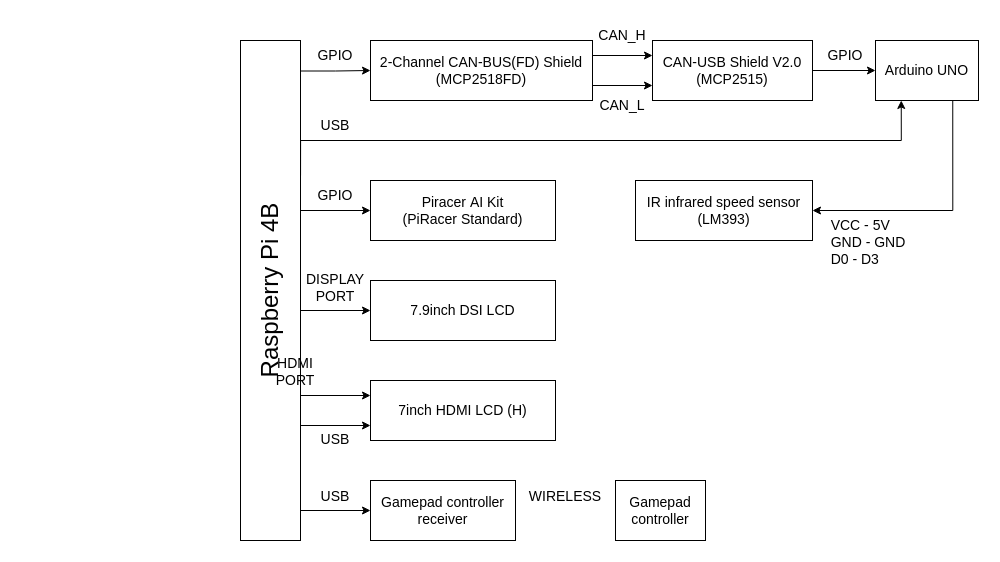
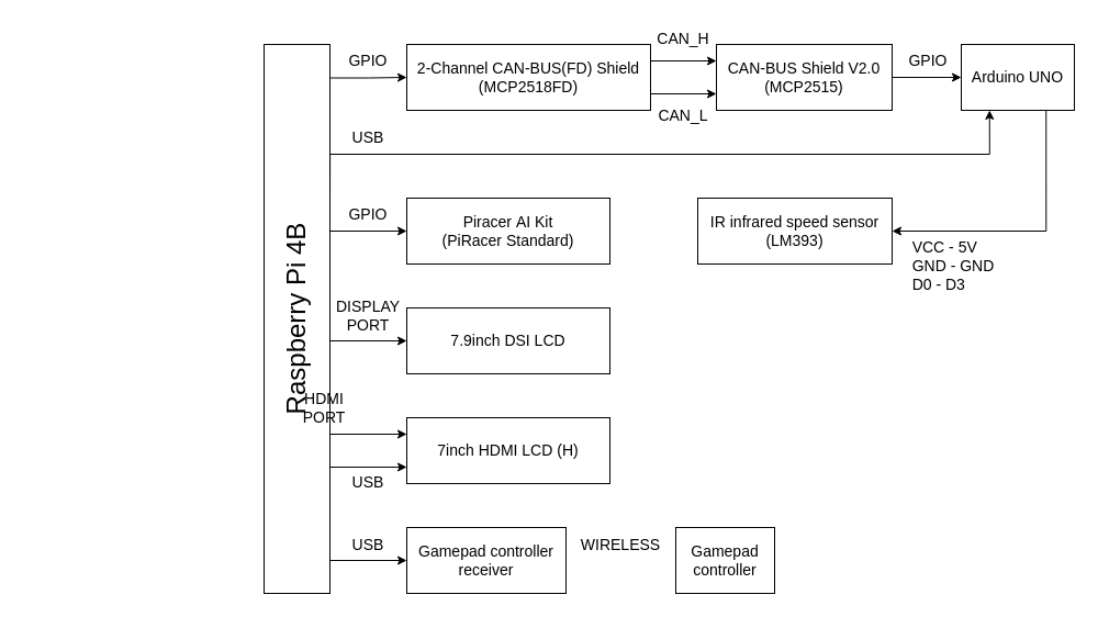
  <mxCell id="0" />
  <mxCell id="1" parent="0" />
  <mxCell id="2" style="edgeStyle=orthogonalEdgeStyle;rounded=0;orthogonalLoop=1;jettySize=auto;html=1;exitX=1;exitY=0.25;exitDx=0;exitDy=0;entryX=0;entryY=0.25;entryDx=0;entryDy=0;" parent="1" source="4" target="15" edge="1"><mxGeometry relative="1" as="geometry" /></mxCell>
  <mxCell id="3" style="edgeStyle=orthogonalEdgeStyle;rounded=0;orthogonalLoop=1;jettySize=auto;html=1;exitX=1;exitY=0.75;exitDx=0;exitDy=0;entryX=0;entryY=0.75;entryDx=0;entryDy=0;" parent="1" source="4" target="15" edge="1"><mxGeometry relative="1" as="geometry" /></mxCell>
  <mxCell id="4" value="&lt;font style=&quot;font-size: 14px;&quot;&gt;2-Channel CAN-BUS(FD) Shield&lt;br&gt;(MCP2518FD)&lt;/font&gt;" style="rounded=0;whiteSpace=wrap;html=1;" parent="1" vertex="1"><mxGeometry x="370" y="40" width="222" height="60" as="geometry" /></mxCell>
  <mxCell id="5" style="edgeStyle=orthogonalEdgeStyle;rounded=0;orthogonalLoop=1;jettySize=auto;html=1;entryX=0;entryY=0.5;entryDx=0;entryDy=0;exitX=0.939;exitY=0.992;exitDx=0;exitDy=0;exitPerimeter=0;" parent="1" source="12" target="4" edge="1"><mxGeometry relative="1" as="geometry"><mxPoint x="420" y="70" as="targetPoint" /><mxPoint x="280" y="70" as="sourcePoint" /><Array as="points" /></mxGeometry></mxCell>
  <mxCell id="6" style="edgeStyle=orthogonalEdgeStyle;rounded=0;orthogonalLoop=1;jettySize=auto;html=1;exitX=0.73;exitY=1.001;exitDx=0;exitDy=0;entryX=0.25;entryY=1;entryDx=0;entryDy=0;exitPerimeter=0;" parent="1" source="12" target="19" edge="1"><mxGeometry relative="1" as="geometry"><mxPoint x="300" y="132.5" as="sourcePoint" /><mxPoint x="955" y="120" as="targetPoint" /><Array as="points"><mxPoint x="901" y="140" /></Array></mxGeometry></mxCell>
  <mxCell id="7" style="edgeStyle=orthogonalEdgeStyle;rounded=0;orthogonalLoop=1;jettySize=auto;html=1;entryX=0;entryY=0.5;entryDx=0;entryDy=0;" parent="1" target="24" edge="1"><mxGeometry relative="1" as="geometry"><mxPoint x="305" y="210" as="sourcePoint" /><Array as="points"><mxPoint x="300" y="210" /></Array></mxGeometry></mxCell>
  <mxCell id="8" style="edgeStyle=orthogonalEdgeStyle;rounded=0;orthogonalLoop=1;jettySize=auto;html=1;exitX=0.46;exitY=1.004;exitDx=0;exitDy=0;exitPerimeter=0;entryX=0;entryY=0.5;entryDx=0;entryDy=0;" parent="1" source="12" target="26" edge="1"><mxGeometry relative="1" as="geometry"><mxPoint x="295.24" y="310.01" as="sourcePoint" /><mxPoint x="325" y="320" as="targetPoint" /><Array as="points" /></mxGeometry></mxCell>
  <mxCell id="9" style="edgeStyle=orthogonalEdgeStyle;rounded=0;orthogonalLoop=1;jettySize=auto;html=1;exitX=0.29;exitY=1;exitDx=0;exitDy=0;entryX=0;entryY=0.25;entryDx=0;entryDy=0;exitPerimeter=0;" parent="1" source="12" target="28" edge="1"><mxGeometry relative="1" as="geometry" /></mxCell>
  <mxCell id="10" style="edgeStyle=orthogonalEdgeStyle;rounded=0;orthogonalLoop=1;jettySize=auto;html=1;exitX=0.23;exitY=1;exitDx=0;exitDy=0;entryX=0;entryY=0.75;entryDx=0;entryDy=0;exitPerimeter=0;" parent="1" source="12" target="28" edge="1"><mxGeometry relative="1" as="geometry" /></mxCell>
  <mxCell id="11" style="edgeStyle=orthogonalEdgeStyle;rounded=0;orthogonalLoop=1;jettySize=auto;html=1;entryX=0;entryY=0.5;entryDx=0;entryDy=0;exitX=0.06;exitY=0.995;exitDx=0;exitDy=0;exitPerimeter=0;" parent="1" source="12" target="31" edge="1"><mxGeometry relative="1" as="geometry"><mxPoint x="301" y="510" as="sourcePoint" /><Array as="points" /></mxGeometry></mxCell>
  <mxCell id="12" value="&lt;font style=&quot;font-size: 24px;&quot;&gt;Raspberry Pi 4B&lt;/font&gt;" style="rounded=0;whiteSpace=wrap;html=1;rotation=-90;" parent="1" vertex="1"><mxGeometry x="20" y="260" width="500" height="60" as="geometry" /></mxCell>
  <mxCell id="13" value="&lt;font style=&quot;font-size: 14px;&quot;&gt;GPIO&lt;/font&gt;" style="text;html=1;strokeColor=none;fillColor=none;align=center;verticalAlign=middle;whiteSpace=wrap;rounded=0;" parent="1" vertex="1"><mxGeometry x="305" y="40" width="60" height="30" as="geometry" /></mxCell>
  <mxCell id="14" style="edgeStyle=orthogonalEdgeStyle;rounded=0;orthogonalLoop=1;jettySize=auto;html=1;exitX=1;exitY=0.5;exitDx=0;exitDy=0;entryX=0;entryY=0.5;entryDx=0;entryDy=0;" parent="1" source="15" target="19" edge="1"><mxGeometry relative="1" as="geometry" /></mxCell>
- <mxCell id="15" value="&lt;font style=&quot;font-size: 14px;&quot;&gt;CAN-USB Shield V2.0&lt;br&gt;(MCP2515)&lt;/font&gt;" style="rounded=0;whiteSpace=wrap;html=1;" parent="1" vertex="1"><mxGeometry x="652" y="40" width="160" height="60" as="geometry" /></mxCell>
+ <mxCell id="15" value="&lt;font style=&quot;font-size: 14px;&quot;&gt;CAN-BUS Shield V2.0&lt;br&gt;(MCP2515)&lt;/font&gt;" style="rounded=0;whiteSpace=wrap;html=1;" parent="1" vertex="1"><mxGeometry x="652" y="40" width="160" height="60" as="geometry" /></mxCell>
  <mxCell id="16" value="&lt;font style=&quot;font-size: 14px;&quot;&gt;CAN_H&lt;/font&gt;" style="text;html=1;strokeColor=none;fillColor=none;align=center;verticalAlign=middle;whiteSpace=wrap;rounded=0;" parent="1" vertex="1"><mxGeometry x="592" y="20" width="60" height="30" as="geometry" /></mxCell>
  <mxCell id="17" value="&lt;font style=&quot;font-size: 14px;&quot;&gt;CAN_L&lt;/font&gt;" style="text;html=1;strokeColor=none;fillColor=none;align=center;verticalAlign=middle;whiteSpace=wrap;rounded=0;" parent="1" vertex="1"><mxGeometry x="592" y="90" width="60" height="30" as="geometry" /></mxCell>
  <mxCell id="18" style="edgeStyle=orthogonalEdgeStyle;rounded=0;orthogonalLoop=1;jettySize=auto;html=1;exitX=0.75;exitY=1;exitDx=0;exitDy=0;entryX=1;entryY=0.5;entryDx=0;entryDy=0;" parent="1" source="19" target="21" edge="1"><mxGeometry relative="1" as="geometry" /></mxCell>
  <mxCell id="19" value="&lt;span style=&quot;font-size: 14px;&quot;&gt;Arduino UNO&lt;/span&gt;" style="rounded=0;whiteSpace=wrap;html=1;" parent="1" vertex="1"><mxGeometry x="875" y="40" width="103" height="60" as="geometry" /></mxCell>
  <mxCell id="20" value="&lt;font style=&quot;font-size: 14px;&quot;&gt;USB&lt;/font&gt;" style="text;html=1;strokeColor=none;fillColor=none;align=center;verticalAlign=middle;whiteSpace=wrap;rounded=0;" parent="1" vertex="1"><mxGeometry x="305" y="110" width="60" height="30" as="geometry" /></mxCell>
  <mxCell id="21" value="&lt;font style=&quot;font-size: 14px;&quot;&gt;IR infrared speed sensor&lt;br&gt;(LM393)&lt;/font&gt;&lt;span style=&quot;font-size: 14px;&quot;&gt;&lt;br&gt;&lt;/span&gt;" style="rounded=0;whiteSpace=wrap;html=1;" parent="1" vertex="1"><mxGeometry x="635" y="180" width="177" height="60" as="geometry" /></mxCell>
  <mxCell id="22" value="&lt;font style=&quot;font-size: 14px;&quot;&gt;GPIO&lt;/font&gt;" style="text;html=1;strokeColor=none;fillColor=none;align=center;verticalAlign=middle;whiteSpace=wrap;rounded=0;" parent="1" vertex="1"><mxGeometry x="815" y="40" width="60" height="30" as="geometry" /></mxCell>
  <mxCell id="23" value="&lt;div style=&quot;text-align: left;&quot;&gt;&lt;span style=&quot;background-color: initial;&quot;&gt;&lt;font style=&quot;font-size: 14px;&quot;&gt;VCC - 5V&lt;/font&gt;&lt;/span&gt;&lt;/div&gt;&lt;div style=&quot;text-align: left;&quot;&gt;&lt;span style=&quot;background-color: initial;&quot;&gt;&lt;font style=&quot;font-size: 14px;&quot;&gt;GND - GND&lt;/font&gt;&lt;/span&gt;&lt;/div&gt;&lt;div style=&quot;text-align: left;&quot;&gt;&lt;span style=&quot;background-color: initial;&quot;&gt;&lt;font style=&quot;font-size: 14px;&quot;&gt;D0 - D3&lt;/font&gt;&lt;/span&gt;&lt;/div&gt;" style="text;html=1;strokeColor=none;fillColor=none;align=center;verticalAlign=middle;whiteSpace=wrap;rounded=0;" parent="1" vertex="1"><mxGeometry x="808" y="207" width="120" height="70" as="geometry" /></mxCell>
  <mxCell id="24" value="&lt;font style=&quot;font-size: 14px;&quot;&gt;Piracer&amp;nbsp;AI Kit&lt;br&gt;(PiRacer Standard)&lt;/font&gt;" style="rounded=0;whiteSpace=wrap;html=1;" parent="1" vertex="1"><mxGeometry x="370" y="180" width="185" height="60" as="geometry" /></mxCell>
  <mxCell id="25" value="&lt;font style=&quot;font-size: 14px;&quot;&gt;GPIO&lt;/font&gt;" style="text;html=1;strokeColor=none;fillColor=none;align=center;verticalAlign=middle;whiteSpace=wrap;rounded=0;" parent="1" vertex="1"><mxGeometry x="305" y="180" width="60" height="30" as="geometry" /></mxCell>
  <mxCell id="26" value="&lt;font style=&quot;font-size: 14px;&quot;&gt;7.9inch DSI LCD&lt;/font&gt;" style="rounded=0;whiteSpace=wrap;html=1;" parent="1" vertex="1"><mxGeometry x="370" y="280" width="185" height="60" as="geometry" /></mxCell>
  <mxCell id="27" value="&lt;font style=&quot;font-size: 14px;&quot;&gt;DISPLAY PORT&lt;/font&gt;" style="text;html=1;strokeColor=none;fillColor=none;align=center;verticalAlign=middle;whiteSpace=wrap;rounded=0;" parent="1" vertex="1"><mxGeometry x="305" y="272" width="60" height="30" as="geometry" /></mxCell>
  <mxCell id="28" value="&lt;font style=&quot;font-size: 14px;&quot;&gt;7inch HDMI LCD (H)&lt;/font&gt;" style="rounded=0;whiteSpace=wrap;html=1;" parent="1" vertex="1"><mxGeometry x="370" y="380" width="185" height="60" as="geometry" /></mxCell>
  <mxCell id="29" value="&lt;font style=&quot;font-size: 14px;&quot;&gt;HDMI PORT&lt;/font&gt;" style="text;html=1;strokeColor=none;fillColor=none;align=center;verticalAlign=middle;whiteSpace=wrap;rounded=0;" parent="1" vertex="1"><mxGeometry x="265" y="356" width="60" height="30" as="geometry" /></mxCell>
  <mxCell id="30" value="&lt;span style=&quot;font-size: 14px;&quot;&gt;USB&lt;/span&gt;" style="text;html=1;strokeColor=none;fillColor=none;align=center;verticalAlign=middle;whiteSpace=wrap;rounded=0;" parent="1" vertex="1"><mxGeometry x="305" y="424" width="60" height="30" as="geometry" /></mxCell>
  <mxCell id="31" value="&lt;font style=&quot;font-size: 14px;&quot;&gt;Gamepad controller receiver&lt;/font&gt;" style="rounded=0;whiteSpace=wrap;html=1;" parent="1" vertex="1"><mxGeometry x="370" y="480" width="145" height="60" as="geometry" /></mxCell>
  <mxCell id="32" value="&lt;span style=&quot;font-size: 14px;&quot;&gt;USB&lt;/span&gt;" style="text;html=1;strokeColor=none;fillColor=none;align=center;verticalAlign=middle;whiteSpace=wrap;rounded=0;" parent="1" vertex="1"><mxGeometry x="305" y="481" width="60" height="30" as="geometry" /></mxCell>
  <mxCell id="33" value="&lt;span style=&quot;font-size: 14px;&quot;&gt;Gamepad controller&lt;/span&gt;" style="rounded=0;whiteSpace=wrap;html=1;" vertex="1" parent="1"><mxGeometry x="615" y="480" width="90" height="60" as="geometry" /></mxCell>
  <mxCell id="34" value="&lt;span style=&quot;font-size: 14px;&quot;&gt;WIRELESS&lt;/span&gt;" style="text;html=1;strokeColor=none;fillColor=none;align=center;verticalAlign=middle;whiteSpace=wrap;rounded=0;" vertex="1" parent="1"><mxGeometry x="525" y="481" width="80" height="30" as="geometry" /></mxCell>
